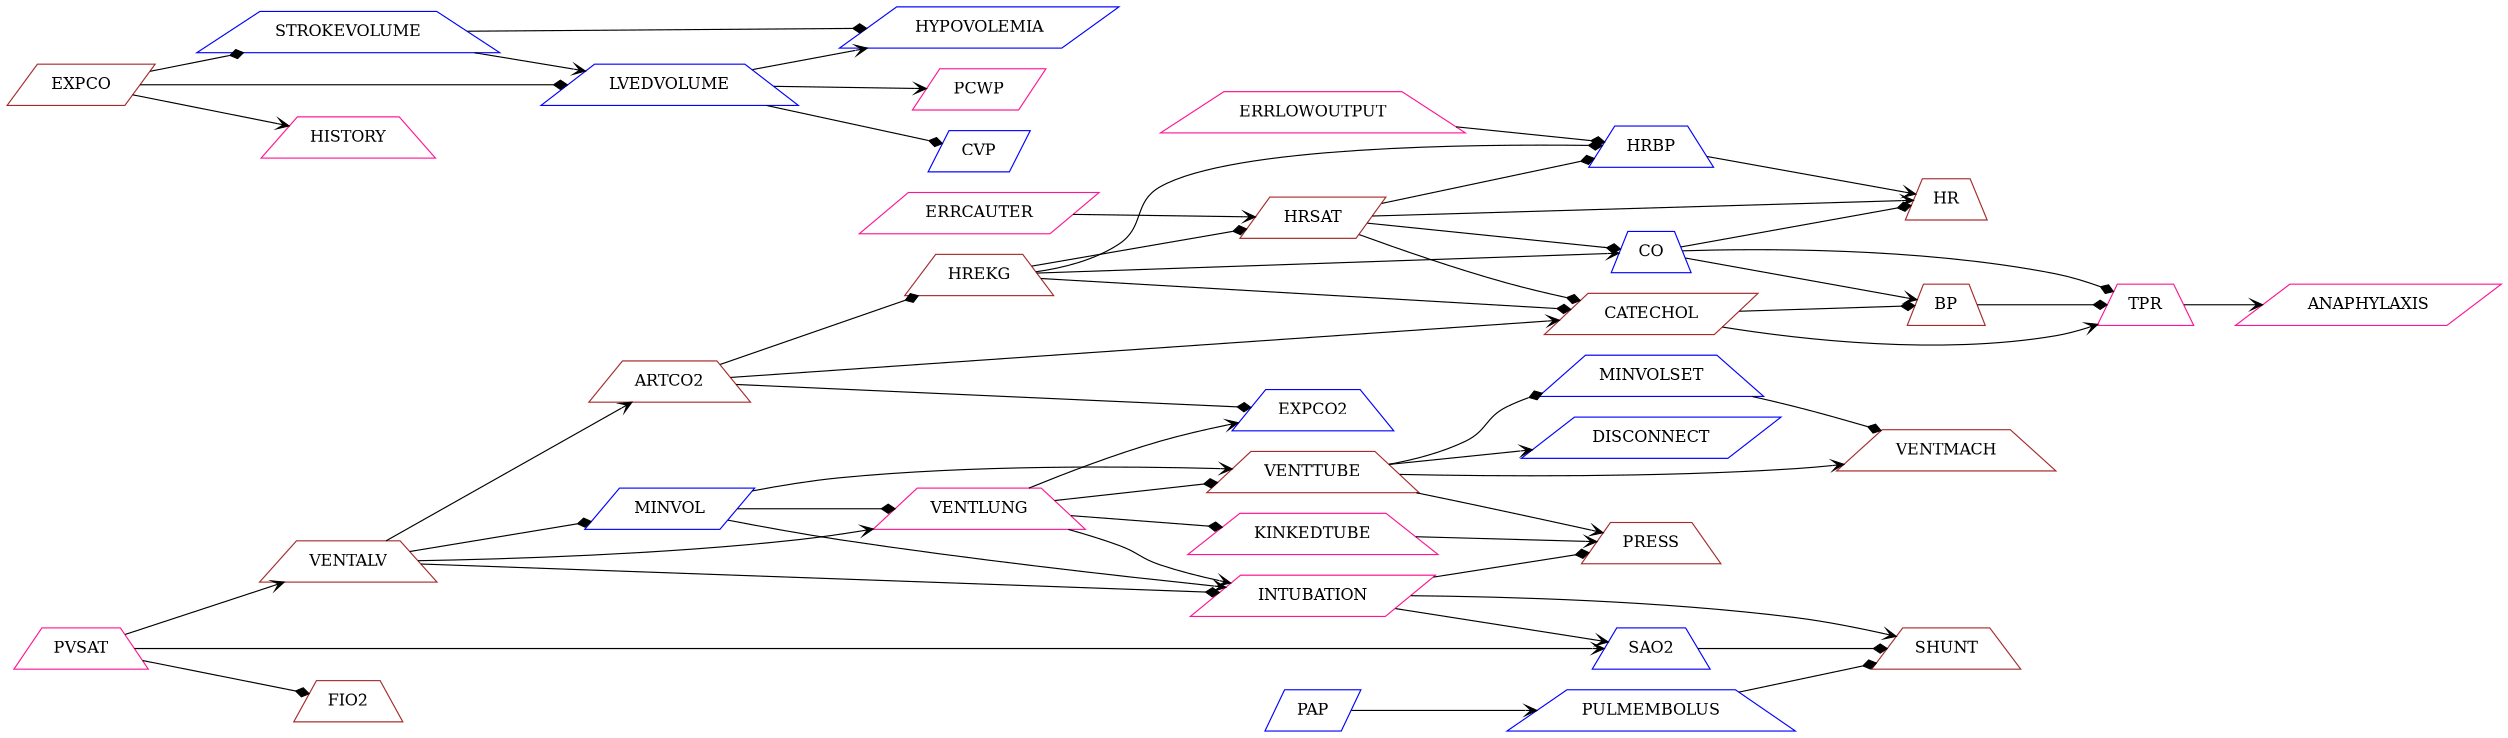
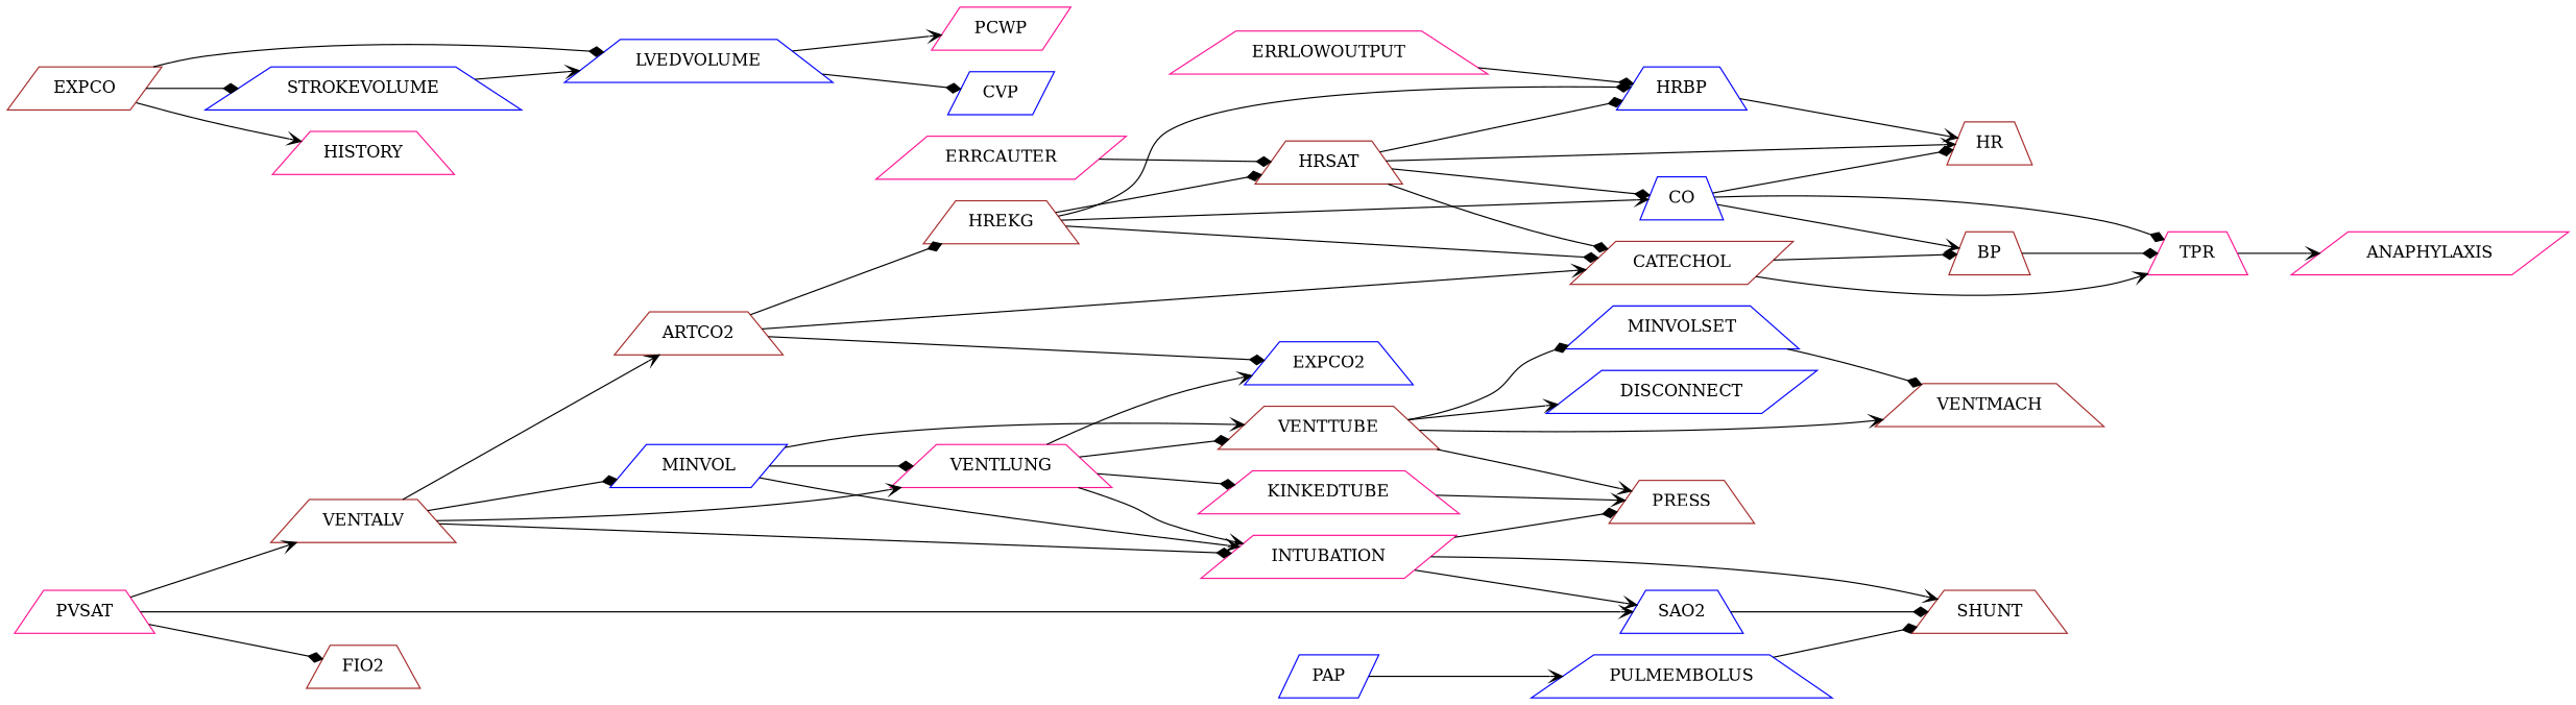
  digraph {
    rankdir=LR
    node [color=blue shape=trapezium]
    edge [arrowhead=diamond]
    MINVOL [shape=parallelogram]
    VENTLUNG [color=deeppink]
    INTUBATION [color=deeppink shape=parallelogram]
    VENTTUBE [color=brown]
    EXPCO2
    KINKEDTUBE [color=deeppink]
    SAO2
    SHUNT [color=brown]
    PRESS [color=brown]
    DISCONNECT [shape=parallelogram]
    MINVOLSET
    VENTMACH [color=brown]
    VENTALV [color=brown]
    ARTCO2 [color=brown]
    PVSAT [color=deeppink]
    FIO2 [color=brown]
    HREKG [color=brown]
    CATECHOL [color=brown shape=parallelogram]
    n19 [color=brown label=EXPCO shape=parallelogram]
    LVEDVOLUME
    STROKEVOLUME
    HISTORY [color=deeppink]
-   HYPOVOLEMIA [shape=parallelogram]
    PCWP [color=deeppink shape=parallelogram]
    CVP [shape=parallelogram]
    HR [color=brown]
    CO
    TPR [color=deeppink]
    BP [color=brown]
    HRBP
-   HRSAT [color=brown shape=parallelogram]
+   HRSAT [color=brown]
    ERRLOWOUTPUT [color=deeppink]
    PULMEMBOLUS
    PAP [shape=parallelogram]
    ANAPHYLAXIS [color=deeppink shape=parallelogram]
    ERRCAUTER [color=deeppink shape=parallelogram]
    MINVOL -> VENTLUNG
    MINVOL -> INTUBATION [arrowhead=vee]
    MINVOL -> VENTTUBE [arrowhead=vee]
    VENTLUNG -> INTUBATION [arrowhead=vee]
    VENTLUNG -> VENTTUBE
    VENTLUNG -> EXPCO2 [arrowhead=vee]
    VENTLUNG -> KINKEDTUBE
    INTUBATION -> SAO2 [arrowhead=vee]
    INTUBATION -> SHUNT [arrowhead=vee]
    INTUBATION -> PRESS
    VENTTUBE -> PRESS [arrowhead=vee]
    VENTTUBE -> DISCONNECT [arrowhead=vee]
    VENTTUBE -> MINVOLSET
    VENTTUBE -> VENTMACH [arrowhead=vee]
    KINKEDTUBE -> PRESS [arrowhead=vee]
    SAO2 -> SHUNT
    MINVOLSET -> VENTMACH
    VENTALV -> MINVOL
    VENTALV -> VENTLUNG [arrowhead=vee]
    VENTALV -> INTUBATION
    VENTALV -> ARTCO2 [arrowhead=vee]
    ARTCO2 -> EXPCO2
    ARTCO2 -> HREKG
    ARTCO2 -> CATECHOL [arrowhead=vee]
    PVSAT -> SAO2 [arrowhead=vee]
    PVSAT -> VENTALV [arrowhead=vee]
    PVSAT -> FIO2
    HREKG -> CATECHOL
    HREKG -> CO [arrowhead=vee]
    HREKG -> HRBP
    HREKG -> HRSAT
    CATECHOL -> TPR [arrowhead=vee]
    CATECHOL -> BP
    n19 -> LVEDVOLUME
    n19 -> STROKEVOLUME
    n19 -> HISTORY [arrowhead=vee]
-   LVEDVOLUME -> HYPOVOLEMIA [arrowhead=vee]
    LVEDVOLUME -> PCWP [arrowhead=vee]
    LVEDVOLUME -> CVP
    STROKEVOLUME -> LVEDVOLUME [arrowhead=vee]
-   STROKEVOLUME -> HYPOVOLEMIA
    CO -> HR
    CO -> TPR
    CO -> BP [arrowhead=vee]
    TPR -> ANAPHYLAXIS [arrowhead=vee]
    BP -> TPR
    HRBP -> HR [arrowhead=vee]
    HRSAT -> CATECHOL
    HRSAT -> HR [arrowhead=vee]
    HRSAT -> CO
    HRSAT -> HRBP
    ERRLOWOUTPUT -> HRBP
    PULMEMBOLUS -> SHUNT
    PAP -> PULMEMBOLUS [arrowhead=vee]
-   ERRCAUTER -> HRSAT [arrowhead=vee]
+   ERRCAUTER -> HRSAT
  }
